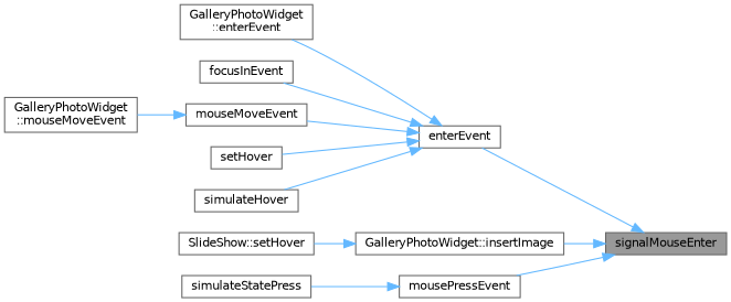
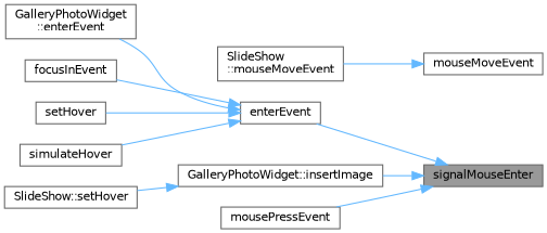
  digraph {
    rankdir=RL
    node [color=grey40 fillcolor=white fontname=Helvetica fontsize=10 shape=box style=filled]
    edge [color=steelblue1 dir=back fontname=Helvetica fontsize=10 labelfontname=Helvetica labelfontsize=10 style=solid]
    n1 [color=gray40 fillcolor=grey60 fontcolor=black height=0.2 label=signalMouseEnter width=0.4]
    n2 [height=0.2 label=enterEvent width=0.4]
    n3 [height=0.2 label="GalleryPhotoWidget::insertImage" width=0.4]
    n4 [height=0.2 label=mousePressEvent width=0.4]
    n5 [height=0.2 label="GalleryPhotoWidget\l::enterEvent" width=0.4]
    n6 [height=0.2 label=focusInEvent width=0.4]
    n7 [height=0.2 label=mouseMoveEvent width=0.4]
    n8 [height=0.2 label=setHover width=0.4]
    n9 [height=0.2 label=simulateHover width=0.4]
    n10 [height=0.2 label="SlideShow::setHover" width=0.4]
-   n11 [height=0.2 label="GalleryPhotoWidget\l::mouseMoveEvent" width=0.4]
-   n12 [height=0.2 label=simulateStatePress width=0.4]
+   n11 [height=0.2 label="SlideShow\l::mouseMoveEvent" width=0.4]
    n1 -> n2
    n1 -> n3
    n1 -> n4
    n2 -> n5
    n2 -> n6
-   n2 -> n7
    n2 -> n8
    n2 -> n9
    n3 -> n10
-   n4 -> n12
    n7 -> n11
  }
